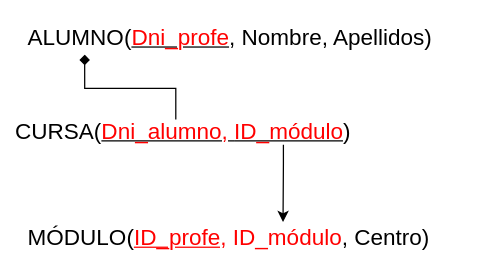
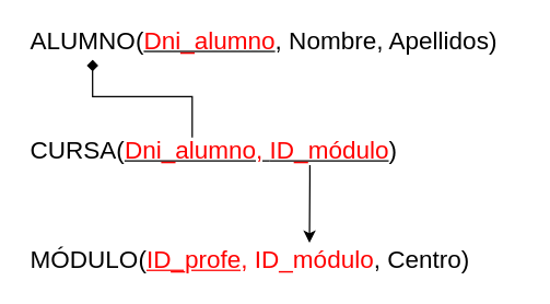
  <mxCell id="0" />
  <mxCell id="1" parent="0" />
- <mxCell id="2" value="&lt;font style=&quot;font-size: 18px&quot;&gt;ALUMNO(&lt;u&gt;&lt;font color=&quot;#ff0000&quot; style=&quot;font-size: 18px&quot;&gt;Dni_profe&lt;/font&gt;&lt;/u&gt;, Nombre, Apellidos)&lt;/font&gt;" style="text;html=1;align=left;verticalAlign=middle;resizable=0;points=[];autosize=1;" vertex="1" parent="1"><mxGeometry x="20" y="20" width="360" height="20" as="geometry" /></mxCell>
+ <mxCell id="2" value="&lt;font style=&quot;font-size: 18px&quot;&gt;ALUMNO(&lt;u&gt;&lt;font color=&quot;#ff0000&quot; style=&quot;font-size: 18px&quot;&gt;Dni_alumno&lt;/font&gt;&lt;/u&gt;, Nombre, Apellidos)&lt;/font&gt;" style="text;html=1;align=left;verticalAlign=middle;resizable=0;points=[];autosize=1;" vertex="1" parent="1"><mxGeometry x="20" y="20" width="360" height="20" as="geometry" /></mxCell>
  <mxCell id="3" style="edgeStyle=orthogonalEdgeStyle;rounded=0;orthogonalLoop=1;jettySize=auto;html=1;entryX=0.131;entryY=1.155;entryDx=0;entryDy=0;entryPerimeter=0;endArrow=diamond;" edge="1" parent="1" source="5" target="2"><mxGeometry relative="1" as="geometry"><Array as="points"><mxPoint x="140" y="70" /><mxPoint x="67" y="70" /></Array></mxGeometry></mxCell>
  <mxCell id="4" style="edgeStyle=orthogonalEdgeStyle;rounded=0;orthogonalLoop=1;jettySize=auto;html=1;entryX=0.605;entryY=-0.155;entryDx=0;entryDy=0;entryPerimeter=0;" edge="1" parent="1" source="5" target="6"><mxGeometry relative="1" as="geometry"><Array as="points"><mxPoint x="226" y="130" /><mxPoint x="226" y="130" /></Array></mxGeometry></mxCell>
- <mxCell id="5" value="&lt;font style=&quot;font-size: 18px&quot;&gt;CURSA(&lt;u&gt;&lt;font color=&quot;#ff0000&quot;&gt;Dni_alumno,&amp;nbsp;&lt;/font&gt;&lt;/u&gt;&lt;u&gt;&lt;font color=&quot;#ff0000&quot;&gt;ID_módulo&lt;/font&gt;&lt;/u&gt;)&lt;/font&gt;" style="text;html=1;align=left;verticalAlign=middle;resizable=0;points=[];autosize=1;" vertex="1" parent="1"><mxGeometry x="10" y="95" width="280" height="20" as="geometry" /></mxCell>
+ <mxCell id="5" value="&lt;font style=&quot;font-size: 18px&quot;&gt;CURSA(&lt;u&gt;&lt;font color=&quot;#ff0000&quot;&gt;Dni_alumno,&amp;nbsp;&lt;/font&gt;&lt;/u&gt;&lt;u&gt;&lt;font color=&quot;#ff0000&quot;&gt;ID_módulo&lt;/font&gt;&lt;/u&gt;)&lt;/font&gt;" style="text;html=1;align=left;verticalAlign=middle;resizable=0;points=[];autosize=1;" vertex="1" parent="1"><mxGeometry x="20" y="100" width="280" height="20" as="geometry" /></mxCell>
  <mxCell id="6" value="&lt;font style=&quot;font-size: 18px&quot;&gt;MÓDULO(&lt;font color=&quot;#ff0000&quot; style=&quot;font-size: 18px&quot;&gt;&lt;u&gt;ID_profe,&lt;/u&gt;&lt;/font&gt;&lt;font color=&quot;#ff0000&quot;&gt;&amp;nbsp;ID_módulo&lt;/font&gt;, Centro)&lt;/font&gt;" style="text;html=1;align=left;verticalAlign=middle;resizable=0;points=[];autosize=1;" vertex="1" parent="1"><mxGeometry x="20" y="180" width="340" height="20" as="geometry" /></mxCell>
